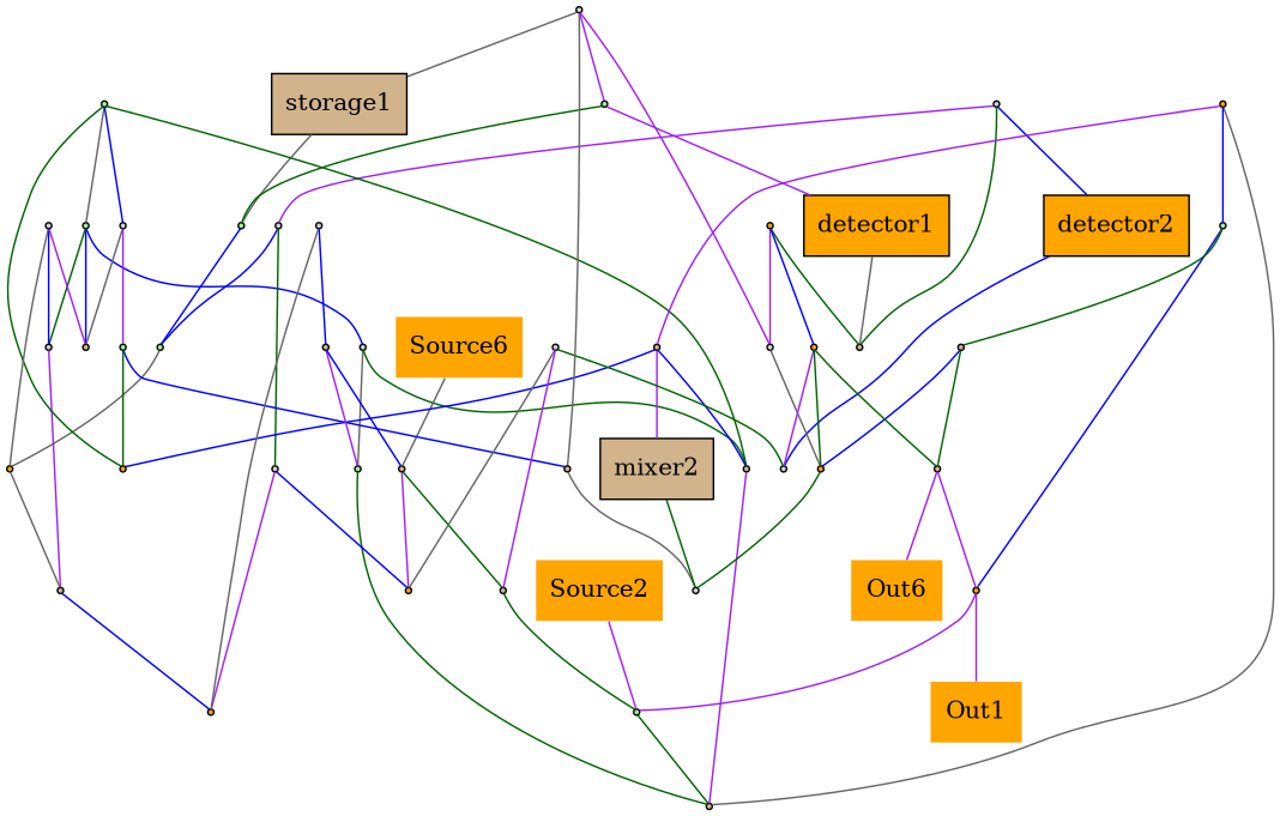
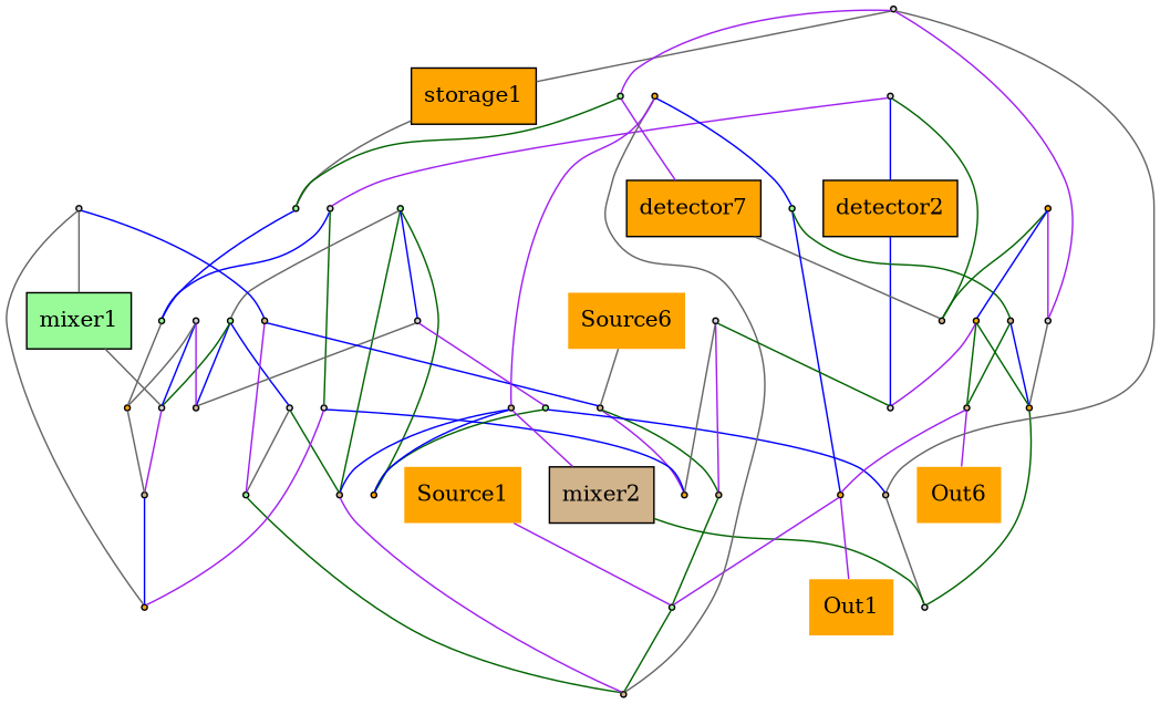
  graph {
    rankdir=TB
    node [fillcolor=orange shape=point style=filled]
    edge [color=purple]
    n1 [fillcolor=tan label=Switch33]
    n2 [label=Switch41]
-   n3 [fillcolor=tan label=storage1 shape=rectangular]
+   n3 [label=storage1 shape=rectangular]
    n4 [fillcolor=palegreen label=Switch17]
    n5 [fillcolor=palegreen label=Switch19]
    n6 [fillcolor=tan label=Switch34]
    n7 [fillcolor=lightgrey label=Switch39]
    n8 [fillcolor=palegreen label=Switch5]
    n9 [fillcolor=lightgrey label=Switch16]
    n10 [fillcolor=tan label=Switch20]
    n11 [fillcolor=lightgrey label=Switch15]
    n12 [fillcolor=palegreen label=Switch28]
    n13 [fillcolor=tan label=Switch31]
    n14 [label=Switch37]
    n15 [label=Source6 shape=plaintext]
    n16 [fillcolor=tan label=Switch32]
    n17 [fillcolor=tan label=Switch36]
    n18 [fillcolor=lightgrey label=Switch9]
    n19 [fillcolor=lightgrey label=Switch18]
    n20 [label=detector2 shape=rectangular]
    n21 [fillcolor=tan label=Switch29]
    n22 [fillcolor=lightgrey label=Switch30]
    n23 [fillcolor=lightgrey label=Switch42]
    n24 [fillcolor=tan label=Switch43]
-   n25 [label=detector1 shape=rectangular]
+   n25 [label=detector7 shape=rectangular]
    n26 [fillcolor=palegreen label=Switch1]
    n27 [label=Switch40]
    n28 [fillcolor=lightgrey label=Switch4]
    n29 [fillcolor=palegreen label=Switch8]
    n30 [fillcolor=tan label=Switch26]
    n31 [fillcolor=tan label=mixer2 shape=rectangular]
-   n32 [label=Source2 shape=plaintext]
+   n32 [label=Source1 shape=plaintext]
    n33 [fillcolor=palegreen label=Switch38]
    n34 [label=Switch35]
    n35 [label=Switch25]
    n36 [fillcolor=tan label=Switch21]
    n37 [fillcolor=lightgrey label=Switch11]
+   n38 [fillcolor=palegreen label=mixer1 shape=rectangular]
    n39 [label=Out6 shape=plaintext]
    n40 [fillcolor=lightgrey label=Switch13]
    n41 [fillcolor=tan label=Switch23]
    n42 [label=Switch24]
    n43 [label=Out1 shape=plaintext]
    n44 [fillcolor=lightgrey label=Switch27]
    n45 [fillcolor=tan label=Switch22]
    n46 [fillcolor=palegreen label=Switch10]
    n47 [fillcolor=palegreen label=Switch12]
    n48 [label=Switch7]
    n49 [label=Switch14]
    n50 [label=Switch3]
    n51 [fillcolor=lightgrey label=Switch6]
    n52 [fillcolor=lightgrey label=Switch2]
    n1 -- n2 [color=blue]
    n3 -- n4 [color=gray40]
    n4 -- n5 [color=blue]
    n5 -- n35 [color=gray40]
    n6 -- n7 [color=gray40]
    n8 -- n9 [color=blue]
    n8 -- n10 [color=blue]
    n8 -- n11 [color=darkgreen]
    n9 -- n12 [color=gray40]
    n9 -- n13 [color=darkgreen]
    n11 -- n1
    n12 -- n24 [color=darkgreen]
    n13 -- n24
    n15 -- n16 [color=gray40]
    n16 -- n14
    n16 -- n17 [color=darkgreen]
    n17 -- n33 [color=darkgreen]
    n18 -- n19
    n18 -- n20 [color=blue]
    n18 -- n21 [color=darkgreen]
    n19 -- n5 [color=blue]
    n19 -- n22 [color=darkgreen]
    n20 -- n23 [color=blue]
    n22 -- n2
    n22 -- n14 [color=blue]
    n25 -- n21 [color=gray40]
    n26 -- n8 [color=gray40]
    n26 -- n13 [color=darkgreen]
    n26 -- n27 [color=darkgreen]
    n26 -- n28 [color=blue]
    n28 -- n10 [color=gray40]
    n28 -- n29
    n29 -- n6 [color=blue]
    n29 -- n27 [color=darkgreen]
    n30 -- n13 [color=blue]
    n30 -- n27 [color=blue]
    n30 -- n31
    n31 -- n7 [color=darkgreen]
    n32 -- n33
    n33 -- n24 [color=darkgreen]
    n34 -- n7 [color=darkgreen]
    n35 -- n1 [color=gray40]
    n36 -- n12
    n36 -- n16 [color=blue]
    n37 -- n2 [color=gray40]
    n37 -- n36 [color=blue]
+   n37 -- n38 [color=gray40]
+   n38 -- n11 [color=gray40]
    n40 -- n10
    n40 -- n11 [color=blue]
    n40 -- n35 [color=gray40]
    n41 -- n39
    n41 -- n42
    n42 -- n33
    n42 -- n43
    n44 -- n34 [color=gray40]
    n45 -- n34 [color=blue]
    n45 -- n41 [color=darkgreen]
    n46 -- n42 [color=blue]
    n46 -- n45 [color=darkgreen]
    n47 -- n4 [color=darkgreen]
    n47 -- n25
    n48 -- n21 [color=darkgreen]
    n48 -- n44
    n48 -- n49 [color=blue]
    n49 -- n23
    n49 -- n34 [color=darkgreen]
    n49 -- n41 [color=darkgreen]
    n50 -- n24 [color=gray40]
    n50 -- n30
    n50 -- n46 [color=blue]
    n51 -- n14 [color=gray40]
    n51 -- n17
    n51 -- n23 [color=darkgreen]
    n52 -- n3 [color=gray40]
    n52 -- n6 [color=gray40]
    n52 -- n44
    n52 -- n47
  }
